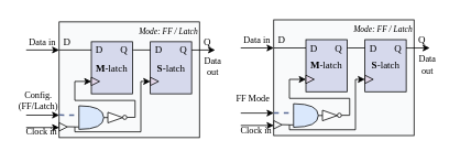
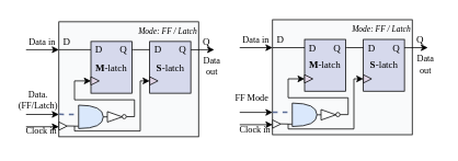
  <mxCell id="0" />
  <mxCell id="1" parent="0" />
  <mxCell id="2" value="" style="rounded=0;whiteSpace=wrap;html=1;fillColor=#F9FAFB;strokeColor=#000000;strokeWidth=1;fontFamily=Times New Roman;" parent="1" vertex="1"><mxGeometry x="71" y="26" width="170" height="140" as="geometry" /></mxCell>
  <mxCell id="3" value="" style="triangle;whiteSpace=wrap;html=1;strokeWidth=1;fillColor=light-dark(#f9fafb, #1d293b);strokeColor=#000000;fontFamily=Times New Roman;" parent="1" vertex="1"><mxGeometry x="71" y="148" width="10" height="10" as="geometry" /></mxCell>
  <mxCell id="4" value="" style="endArrow=classic;html=1;rounded=0;edgeStyle=orthogonalEdgeStyle;strokeWidth=1;endFill=1;fontFamily=Times New Roman;entryX=0;entryY=0.5;entryDx=0;entryDy=0;exitX=1;exitY=0.5;exitDx=0;exitDy=0;" parent="1" source="34" target="20" edge="1"><mxGeometry width="50" height="50" relative="1" as="geometry"><mxPoint x="150" y="139" as="sourcePoint" /><mxPoint x="102.887" y="98.809" as="targetPoint" /><Array as="points"><mxPoint x="163" y="141" /><mxPoint x="163" y="121" /><mxPoint x="90" y="121" /><mxPoint x="90" y="98" /></Array></mxGeometry></mxCell>
  <mxCell id="5" value="D" style="text;html=1;align=center;verticalAlign=middle;whiteSpace=wrap;rounded=0;fontFamily=Times New Roman;" parent="1" vertex="1"><mxGeometry x="71" y="40" width="20" height="20" as="geometry" /></mxCell>
  <mxCell id="6" value="" style="endArrow=none;html=1;rounded=0;strokeWidth=1;endFill=1;fontFamily=Times New Roman;startFill=0;entryX=0;entryY=0.5;entryDx=0;entryDy=0;" parent="1" target="21" edge="1"><mxGeometry width="50" height="50" relative="1" as="geometry"><mxPoint x="71" y="60" as="sourcePoint" /><mxPoint x="91" y="63" as="targetPoint" /></mxGeometry></mxCell>
  <mxCell id="7" value="Q" style="text;html=1;align=center;verticalAlign=middle;whiteSpace=wrap;rounded=0;fontFamily=Times New Roman;" parent="1" vertex="1"><mxGeometry x="241" y="40" width="20" height="20" as="geometry" /></mxCell>
  <mxCell id="8" value="Data in" style="text;html=1;align=center;verticalAlign=middle;whiteSpace=wrap;rounded=0;fontFamily=Times New Roman;fontSize=11;" parent="1" vertex="1"><mxGeometry x="26" y="35" width="50" height="30" as="geometry" /></mxCell>
  <mxCell id="9" value="" style="endArrow=classic;html=1;rounded=0;fontFamily=Times New Roman;" parent="1" edge="1"><mxGeometry width="50" height="50" relative="1" as="geometry"><mxPoint x="31" y="60" as="sourcePoint" /><mxPoint x="71" y="60" as="targetPoint" /></mxGeometry></mxCell>
  <mxCell id="10" value="" style="endArrow=classic;html=1;rounded=0;fontFamily=Times New Roman;" parent="1" edge="1"><mxGeometry width="50" height="50" relative="1" as="geometry"><mxPoint x="31" y="138.83" as="sourcePoint" /><mxPoint x="71" y="138.83" as="targetPoint" /></mxGeometry></mxCell>
- <mxCell id="11" value="Config. (FF/Latch)" style="text;html=1;align=center;verticalAlign=middle;whiteSpace=wrap;rounded=0;fontFamily=Times New Roman;fontSize=11;" parent="1" vertex="1"><mxGeometry x="21" y="106" width="50" height="30" as="geometry" /></mxCell>
+ <mxCell id="11" value="Data. (FF/Latch)" style="text;html=1;align=center;verticalAlign=middle;whiteSpace=wrap;rounded=0;fontFamily=Times New Roman;fontSize=11;" parent="1" vertex="1"><mxGeometry x="21" y="106" width="50" height="30" as="geometry" /></mxCell>
  <mxCell id="12" value="&lt;span style=&quot;background-color: transparent; color: light-dark(rgb(0, 0, 0), rgb(255, 255, 255));&quot;&gt;Data&lt;/span&gt;&lt;br&gt;&lt;div&gt;out&lt;/div&gt;" style="text;html=1;align=center;verticalAlign=middle;whiteSpace=wrap;rounded=0;fontFamily=Times New Roman;fontSize=11;" parent="1" vertex="1"><mxGeometry x="240" y="65" width="35" height="30" as="geometry" /></mxCell>
  <mxCell id="13" value="" style="endArrow=classic;html=1;rounded=0;fontFamily=Times New Roman;exitX=0.5;exitY=0;exitDx=0;exitDy=0;" parent="1" edge="1"><mxGeometry width="50" height="50" relative="1" as="geometry"><mxPoint x="211" y="60.18" as="sourcePoint" /><mxPoint x="260" y="60" as="targetPoint" /></mxGeometry></mxCell>
  <mxCell id="14" value="" style="endArrow=none;html=1;rounded=0;exitX=0.001;exitY=0.933;exitDx=0;exitDy=0;exitPerimeter=0;strokeWidth=2;endFill=1;fontFamily=Times New Roman;strokeColor=#5D6E97;dashed=1;startFill=0;" parent="1" edge="1"><mxGeometry width="50" height="50" relative="1" as="geometry"><mxPoint x="71.17" y="138.62" as="sourcePoint" /><mxPoint x="110" y="139" as="targetPoint" /></mxGeometry></mxCell>
  <mxCell id="15" value="" style="endArrow=classic;html=1;rounded=0;fontFamily=Times New Roman;" parent="1" edge="1"><mxGeometry width="50" height="50" relative="1" as="geometry"><mxPoint x="31" y="153.83" as="sourcePoint" /><mxPoint x="71" y="153.83" as="targetPoint" /></mxGeometry></mxCell>
  <mxCell id="16" value="Clock in" style="text;html=1;align=center;verticalAlign=middle;whiteSpace=wrap;rounded=0;fontFamily=Times New Roman;fontSize=11;" parent="1" vertex="1"><mxGeometry x="20" y="144" width="60" height="30" as="geometry" /></mxCell>
  <mxCell id="17" style="edgeStyle=orthogonalEdgeStyle;rounded=0;orthogonalLoop=1;jettySize=auto;html=1;exitX=0.5;exitY=1;exitDx=0;exitDy=0;fontFamily=Times New Roman;" parent="1" source="7" target="7" edge="1"><mxGeometry relative="1" as="geometry" /></mxCell>
  <mxCell id="18" value="" style="group" parent="1" vertex="1" connectable="0"><mxGeometry x="110" y="50" width="50" height="63" as="geometry" /></mxCell>
  <mxCell id="19" value="&lt;b&gt;M&lt;/b&gt;-latch" style="rounded=0;whiteSpace=wrap;html=1;fillColor=#D6D9EC;strokeColor=light-dark(#000000, #9577a3);strokeWidth=1;fontFamily=Times New Roman;" parent="18" vertex="1"><mxGeometry width="50" height="63" as="geometry" /></mxCell>
  <mxCell id="20" value="" style="triangle;whiteSpace=wrap;html=1;strokeWidth=1;fillColor=#e1d5e7;strokeColor=#000000;fontFamily=Times New Roman;" parent="18" vertex="1"><mxGeometry y="43" width="10" height="10" as="geometry" /></mxCell>
  <mxCell id="21" value="D" style="text;html=1;align=center;verticalAlign=middle;whiteSpace=wrap;rounded=0;fontFamily=Times New Roman;" parent="18" vertex="1"><mxGeometry width="20" height="20" as="geometry" /></mxCell>
  <mxCell id="22" value="Q" style="text;html=1;align=center;verticalAlign=middle;whiteSpace=wrap;rounded=0;fontFamily=Times New Roman;" parent="18" vertex="1"><mxGeometry x="30" width="20" height="20" as="geometry" /></mxCell>
  <mxCell id="23" value="" style="group" parent="1" vertex="1" connectable="0"><mxGeometry x="181.5" y="50" width="50" height="63" as="geometry" /></mxCell>
  <mxCell id="24" value="&lt;b&gt;S&lt;/b&gt;-latch" style="rounded=0;whiteSpace=wrap;html=1;fillColor=#D6D9EC;strokeColor=light-dark(#000000, #9577a3);strokeWidth=1;fontFamily=Times New Roman;" parent="23" vertex="1"><mxGeometry width="50" height="63" as="geometry" /></mxCell>
  <mxCell id="25" value="" style="triangle;whiteSpace=wrap;html=1;strokeWidth=1;fillColor=#e1d5e7;strokeColor=#000000;fontFamily=Times New Roman;" parent="23" vertex="1"><mxGeometry y="43" width="10" height="10" as="geometry" /></mxCell>
  <mxCell id="26" value="D" style="text;html=1;align=center;verticalAlign=middle;whiteSpace=wrap;rounded=0;fontFamily=Times New Roman;" parent="23" vertex="1"><mxGeometry width="20" height="20" as="geometry" /></mxCell>
  <mxCell id="27" value="Q" style="text;html=1;align=center;verticalAlign=middle;whiteSpace=wrap;rounded=0;fontFamily=Times New Roman;" parent="23" vertex="1"><mxGeometry x="30" width="20" height="20" as="geometry" /></mxCell>
  <mxCell id="28" style="edgeStyle=orthogonalEdgeStyle;rounded=0;orthogonalLoop=1;jettySize=auto;html=1;entryX=0;entryY=0.5;entryDx=0;entryDy=0;endArrow=none;startFill=0;" parent="1" source="22" target="26" edge="1"><mxGeometry relative="1" as="geometry"><Array as="points"><mxPoint x="161" y="60" /><mxPoint x="161" y="60" /></Array></mxGeometry></mxCell>
  <mxCell id="29" value="&lt;font style=&quot;font-size: 10px;&quot; face=&quot;Times New Roman&quot;&gt;&lt;i&gt;Mode: FF / Latch&lt;/i&gt;&lt;/font&gt;" style="text;whiteSpace=wrap;html=1;" parent="1" vertex="1"><mxGeometry x="166" y="23" width="75" height="20" as="geometry" /></mxCell>
  <mxCell id="30" value="" style="endArrow=none;html=1;rounded=0;strokeWidth=1;endFill=1;fontFamily=Times New Roman;startFill=0;" parent="1" edge="1"><mxGeometry width="50" height="50" relative="1" as="geometry"><mxPoint x="81" y="152.85" as="sourcePoint" /><mxPoint x="90" y="153" as="targetPoint" /></mxGeometry></mxCell>
  <mxCell id="31" value="" style="shape=or;whiteSpace=wrap;html=1;fillColor=#dae8fc;strokeColor=#000000;" parent="1" vertex="1"><mxGeometry x="95" y="127.5" width="30" height="28.5" as="geometry" /></mxCell>
  <mxCell id="32" value="" style="endArrow=classic;html=1;rounded=0;strokeWidth=1;endFill=1;fontFamily=Times New Roman;entryX=0;entryY=0.5;entryDx=0;entryDy=0;edgeStyle=orthogonalEdgeStyle;exitX=-0.012;exitY=0.899;exitDx=0;exitDy=0;exitPerimeter=0;" parent="1" target="25" edge="1" source="31"><mxGeometry width="50" height="50" relative="1" as="geometry"><mxPoint x="100" y="153" as="sourcePoint" /><mxPoint x="181.5" y="105" as="targetPoint" /><Array as="points"><mxPoint x="90" y="153" /><mxPoint x="90" y="159" /><mxPoint x="170" y="159" /><mxPoint x="170" y="98" /></Array></mxGeometry></mxCell>
  <mxCell id="33" value="" style="triangle;whiteSpace=wrap;html=1;" vertex="1" parent="1"><mxGeometry x="130" y="135.38" width="18" height="12.75" as="geometry" /></mxCell>
  <mxCell id="34" value="" style="ellipse;whiteSpace=wrap;html=1;aspect=fixed;" vertex="1" parent="1"><mxGeometry x="148" y="139" width="5" height="5" as="geometry" /></mxCell>
  <mxCell id="35" value="" style="endArrow=none;html=1;rounded=0;exitX=1;exitY=0.5;exitDx=0;exitDy=0;exitPerimeter=0;entryX=0;entryY=0.5;entryDx=0;entryDy=0;" edge="1" parent="1" source="31" target="33"><mxGeometry width="50" height="50" relative="1" as="geometry"><mxPoint x="120" y="129" as="sourcePoint" /><mxPoint x="170" y="79" as="targetPoint" /></mxGeometry></mxCell>
  <mxCell id="36" value="" style="rounded=0;whiteSpace=wrap;html=1;fillColor=#F9FAFB;strokeColor=#000000;strokeWidth=1;fontFamily=Times New Roman;" vertex="1" parent="1"><mxGeometry x="331" y="23.5" width="170" height="140" as="geometry" /></mxCell>
  <mxCell id="37" value="" style="triangle;whiteSpace=wrap;html=1;strokeWidth=1;fillColor=light-dark(#f9fafb, #1d293b);strokeColor=#000000;fontFamily=Times New Roman;" vertex="1" parent="1"><mxGeometry x="331" y="145.5" width="10" height="10" as="geometry" /></mxCell>
  <mxCell id="38" value="" style="endArrow=classic;html=1;rounded=0;edgeStyle=orthogonalEdgeStyle;strokeWidth=1;endFill=1;fontFamily=Times New Roman;entryX=0;entryY=0.5;entryDx=0;entryDy=0;exitX=1;exitY=0.5;exitDx=0;exitDy=0;" edge="1" parent="1" source="68" target="54"><mxGeometry width="50" height="50" relative="1" as="geometry"><mxPoint x="410" y="136.5" as="sourcePoint" /><mxPoint x="362.887" y="96.309" as="targetPoint" /><Array as="points"><mxPoint x="423" y="138.5" /><mxPoint x="423" y="118.5" /><mxPoint x="350" y="118.5" /><mxPoint x="350" y="95.5" /></Array></mxGeometry></mxCell>
  <mxCell id="39" value="D" style="text;html=1;align=center;verticalAlign=middle;whiteSpace=wrap;rounded=0;fontFamily=Times New Roman;" vertex="1" parent="1"><mxGeometry x="331" y="37.5" width="20" height="20" as="geometry" /></mxCell>
  <mxCell id="40" value="" style="endArrow=none;html=1;rounded=0;strokeWidth=1;endFill=1;fontFamily=Times New Roman;startFill=0;entryX=0;entryY=0.5;entryDx=0;entryDy=0;" edge="1" parent="1" target="55"><mxGeometry width="50" height="50" relative="1" as="geometry"><mxPoint x="331" y="57.5" as="sourcePoint" /><mxPoint x="351" y="60.5" as="targetPoint" /></mxGeometry></mxCell>
  <mxCell id="41" value="Q" style="text;html=1;align=center;verticalAlign=middle;whiteSpace=wrap;rounded=0;fontFamily=Times New Roman;" vertex="1" parent="1"><mxGeometry x="501" y="37.5" width="20" height="20" as="geometry" /></mxCell>
  <mxCell id="42" value="Data in" style="text;html=1;align=center;verticalAlign=middle;whiteSpace=wrap;rounded=0;fontFamily=Times New Roman;fontSize=11;" vertex="1" parent="1"><mxGeometry x="286" y="32.5" width="50" height="30" as="geometry" /></mxCell>
  <mxCell id="43" value="" style="endArrow=classic;html=1;rounded=0;fontFamily=Times New Roman;" edge="1" parent="1"><mxGeometry width="50" height="50" relative="1" as="geometry"><mxPoint x="291" y="57.5" as="sourcePoint" /><mxPoint x="331" y="57.5" as="targetPoint" /></mxGeometry></mxCell>
  <mxCell id="44" value="" style="endArrow=classic;html=1;rounded=0;fontFamily=Times New Roman;" edge="1" parent="1"><mxGeometry width="50" height="50" relative="1" as="geometry"><mxPoint x="291" y="136.33" as="sourcePoint" /><mxPoint x="331" y="136.33" as="targetPoint" /></mxGeometry></mxCell>
  <mxCell id="45" value="FF Mode" style="text;html=1;align=center;verticalAlign=middle;whiteSpace=wrap;rounded=0;fontFamily=Times New Roman;fontSize=11;" vertex="1" parent="1"><mxGeometry x="281" y="103.5" width="50" height="30" as="geometry" /></mxCell>
  <mxCell id="46" value="&lt;span style=&quot;background-color: transparent; color: light-dark(rgb(0, 0, 0), rgb(255, 255, 255));&quot;&gt;Data&lt;/span&gt;&lt;br&gt;&lt;div&gt;out&lt;/div&gt;" style="text;html=1;align=center;verticalAlign=middle;whiteSpace=wrap;rounded=0;fontFamily=Times New Roman;fontSize=11;" vertex="1" parent="1"><mxGeometry x="500" y="62.5" width="35" height="30" as="geometry" /></mxCell>
  <mxCell id="47" value="" style="endArrow=classic;html=1;rounded=0;fontFamily=Times New Roman;exitX=0.5;exitY=0;exitDx=0;exitDy=0;" edge="1" parent="1"><mxGeometry width="50" height="50" relative="1" as="geometry"><mxPoint x="471" y="57.68" as="sourcePoint" /><mxPoint x="520" y="57.5" as="targetPoint" /></mxGeometry></mxCell>
  <mxCell id="48" value="" style="endArrow=none;html=1;rounded=0;exitX=0.001;exitY=0.933;exitDx=0;exitDy=0;exitPerimeter=0;strokeWidth=2;endFill=1;fontFamily=Times New Roman;strokeColor=#5D6E97;dashed=1;startFill=0;" edge="1" parent="1"><mxGeometry width="50" height="50" relative="1" as="geometry"><mxPoint x="331.17" y="136.12" as="sourcePoint" /><mxPoint x="370" y="136.5" as="targetPoint" /></mxGeometry></mxCell>
  <mxCell id="49" value="" style="endArrow=classic;html=1;rounded=0;fontFamily=Times New Roman;" edge="1" parent="1"><mxGeometry width="50" height="50" relative="1" as="geometry"><mxPoint x="291" y="151.33" as="sourcePoint" /><mxPoint x="331" y="151.33" as="targetPoint" /></mxGeometry></mxCell>
  <mxCell id="50" value="Clock in" style="text;html=1;align=center;verticalAlign=middle;whiteSpace=wrap;rounded=0;fontFamily=Times New Roman;fontSize=11;" vertex="1" parent="1"><mxGeometry x="280" y="141.5" width="60" height="30" as="geometry" /></mxCell>
  <mxCell id="51" style="edgeStyle=orthogonalEdgeStyle;rounded=0;orthogonalLoop=1;jettySize=auto;html=1;exitX=0.5;exitY=1;exitDx=0;exitDy=0;fontFamily=Times New Roman;" edge="1" parent="1" source="41" target="41"><mxGeometry relative="1" as="geometry" /></mxCell>
  <mxCell id="52" value="" style="group" vertex="1" connectable="0" parent="1"><mxGeometry x="370" y="47.5" width="50" height="63" as="geometry" /></mxCell>
  <mxCell id="53" value="&lt;b&gt;M&lt;/b&gt;-latch" style="rounded=0;whiteSpace=wrap;html=1;fillColor=#D6D9EC;strokeColor=light-dark(#000000, #9577a3);strokeWidth=1;fontFamily=Times New Roman;" vertex="1" parent="52"><mxGeometry width="50" height="63" as="geometry" /></mxCell>
  <mxCell id="54" value="" style="triangle;whiteSpace=wrap;html=1;strokeWidth=1;fillColor=#e1d5e7;strokeColor=#000000;fontFamily=Times New Roman;" vertex="1" parent="52"><mxGeometry y="43" width="10" height="10" as="geometry" /></mxCell>
  <mxCell id="55" value="D" style="text;html=1;align=center;verticalAlign=middle;whiteSpace=wrap;rounded=0;fontFamily=Times New Roman;" vertex="1" parent="52"><mxGeometry width="20" height="20" as="geometry" /></mxCell>
  <mxCell id="56" value="Q" style="text;html=1;align=center;verticalAlign=middle;whiteSpace=wrap;rounded=0;fontFamily=Times New Roman;" vertex="1" parent="52"><mxGeometry x="30" width="20" height="20" as="geometry" /></mxCell>
  <mxCell id="57" value="" style="group" vertex="1" connectable="0" parent="1"><mxGeometry x="441.5" y="47.5" width="50" height="63" as="geometry" /></mxCell>
  <mxCell id="58" value="&lt;b&gt;S&lt;/b&gt;-latch" style="rounded=0;whiteSpace=wrap;html=1;fillColor=#D6D9EC;strokeColor=light-dark(#000000, #9577a3);strokeWidth=1;fontFamily=Times New Roman;" vertex="1" parent="57"><mxGeometry width="50" height="63" as="geometry" /></mxCell>
  <mxCell id="59" value="" style="triangle;whiteSpace=wrap;html=1;strokeWidth=1;fillColor=#e1d5e7;strokeColor=#000000;fontFamily=Times New Roman;" vertex="1" parent="57"><mxGeometry y="43" width="10" height="10" as="geometry" /></mxCell>
  <mxCell id="60" value="D" style="text;html=1;align=center;verticalAlign=middle;whiteSpace=wrap;rounded=0;fontFamily=Times New Roman;" vertex="1" parent="57"><mxGeometry width="20" height="20" as="geometry" /></mxCell>
  <mxCell id="61" value="Q" style="text;html=1;align=center;verticalAlign=middle;whiteSpace=wrap;rounded=0;fontFamily=Times New Roman;" vertex="1" parent="57"><mxGeometry x="30" width="20" height="20" as="geometry" /></mxCell>
  <mxCell id="62" style="edgeStyle=orthogonalEdgeStyle;rounded=0;orthogonalLoop=1;jettySize=auto;html=1;entryX=0;entryY=0.5;entryDx=0;entryDy=0;endArrow=none;startFill=0;" edge="1" parent="1" source="56" target="60"><mxGeometry relative="1" as="geometry"><Array as="points"><mxPoint x="421" y="57.5" /><mxPoint x="421" y="57.5" /></Array></mxGeometry></mxCell>
  <mxCell id="63" value="&lt;font style=&quot;font-size: 10px;&quot; face=&quot;Times New Roman&quot;&gt;&lt;i&gt;Mode: FF / Latch&lt;/i&gt;&lt;/font&gt;" style="text;whiteSpace=wrap;html=1;" vertex="1" parent="1"><mxGeometry x="426" y="20.5" width="75" height="20" as="geometry" /></mxCell>
  <mxCell id="64" value="" style="endArrow=none;html=1;rounded=0;strokeWidth=1;endFill=1;fontFamily=Times New Roman;startFill=0;" edge="1" parent="1"><mxGeometry width="50" height="50" relative="1" as="geometry"><mxPoint x="341" y="150.35" as="sourcePoint" /><mxPoint x="350" y="150.5" as="targetPoint" /></mxGeometry></mxCell>
  <mxCell id="65" value="" style="shape=or;whiteSpace=wrap;html=1;fillColor=#dae8fc;strokeColor=#000000;" vertex="1" parent="1"><mxGeometry x="355" y="125" width="30" height="28.5" as="geometry" /></mxCell>
  <mxCell id="66" value="" style="endArrow=classic;html=1;rounded=0;strokeWidth=1;endFill=1;fontFamily=Times New Roman;entryX=0;entryY=0.5;entryDx=0;entryDy=0;edgeStyle=orthogonalEdgeStyle;exitX=-0.012;exitY=0.899;exitDx=0;exitDy=0;exitPerimeter=0;" edge="1" parent="1" source="65" target="59"><mxGeometry width="50" height="50" relative="1" as="geometry"><mxPoint x="360" y="150.5" as="sourcePoint" /><mxPoint x="441.5" y="102.5" as="targetPoint" /><Array as="points"><mxPoint x="350" y="150.5" /><mxPoint x="350" y="156.5" /><mxPoint x="430" y="156.5" /><mxPoint x="430" y="95.5" /></Array></mxGeometry></mxCell>
  <mxCell id="67" value="" style="triangle;whiteSpace=wrap;html=1;" vertex="1" parent="1"><mxGeometry x="390" y="132.88" width="18" height="12.75" as="geometry" /></mxCell>
  <mxCell id="68" value="" style="ellipse;whiteSpace=wrap;html=1;aspect=fixed;" vertex="1" parent="1"><mxGeometry x="408" y="136.5" width="5" height="5" as="geometry" /></mxCell>
  <mxCell id="69" value="" style="endArrow=none;html=1;rounded=0;exitX=1;exitY=0.5;exitDx=0;exitDy=0;exitPerimeter=0;entryX=0;entryY=0.5;entryDx=0;entryDy=0;" edge="1" parent="1" source="65" target="67"><mxGeometry width="50" height="50" relative="1" as="geometry"><mxPoint x="380" y="126.5" as="sourcePoint" /><mxPoint x="430" y="76.5" as="targetPoint" /></mxGeometry></mxCell>
